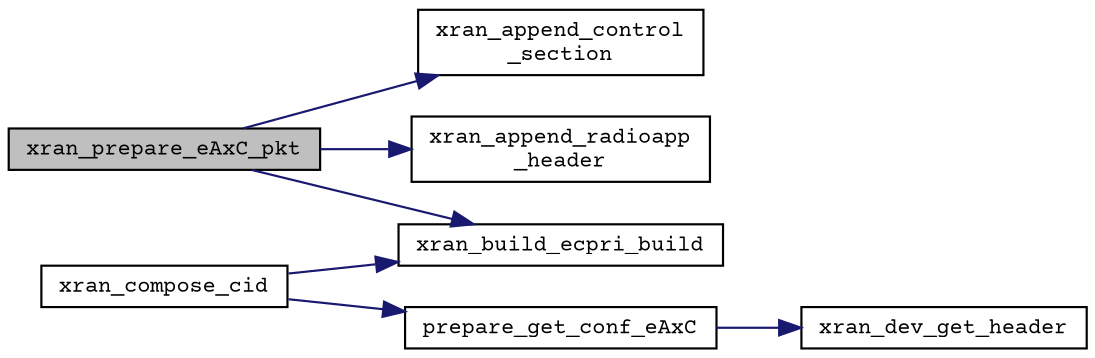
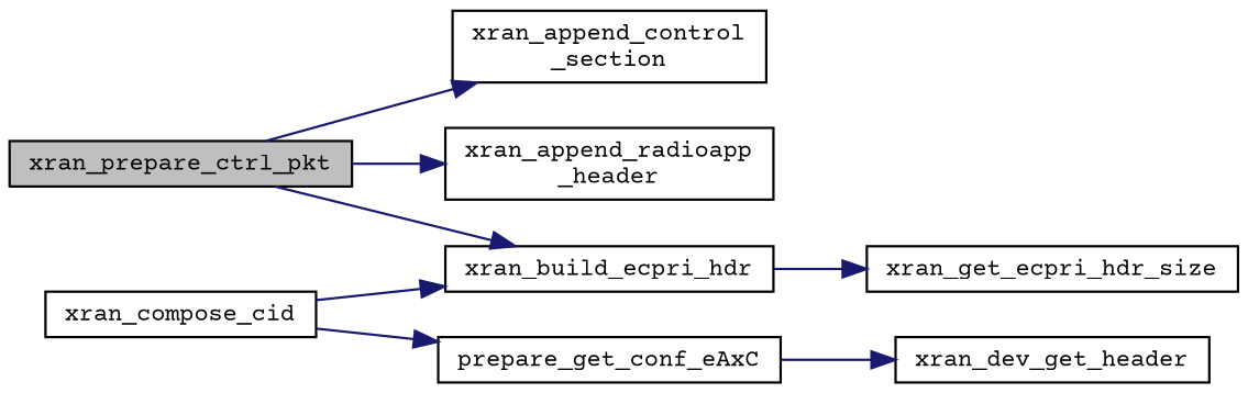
  digraph {
    fontname="Courier Prime"
    rankdir=LR
    node [color=black fillcolor=white fontname="Courier Prime" fontsize=10 shape=record style=filled]
    edge [color=midnightblue fontname="Courier Prime" fontsize=10 labelfontname=Helvetica labelfontsize=10 style=solid]
-   n1 [fillcolor=grey75 fontcolor=black height=0.2 label=xran_prepare_eAxC_pkt width=0.4]
+   n1 [fillcolor=grey75 fontcolor=black height=0.2 label=xran_prepare_ctrl_pkt width=0.4]
    n2 [height=0.2 label="xran_append_control\l_section" width=0.4]
    n3 [height=0.2 label="xran_append_radioapp\l_header" width=0.4]
-   n4 [height=0.2 label=xran_build_ecpri_build width=0.4]
+   n4 [height=0.2 label=xran_build_ecpri_hdr width=0.4]
+   n5 [height=0.2 label=xran_get_ecpri_hdr_size width=0.4]
    n6 [height=0.2 label=xran_compose_cid width=0.4]
    n7 [height=0.2 label=prepare_get_conf_eAxC width=0.4]
    n8 [height=0.2 label=xran_dev_get_header width=0.4]
    n1 -> n2
    n1 -> n3
    n1 -> n4
+   n4 -> n5
    n6 -> n4
    n6 -> n7
    n7 -> n8
  }
